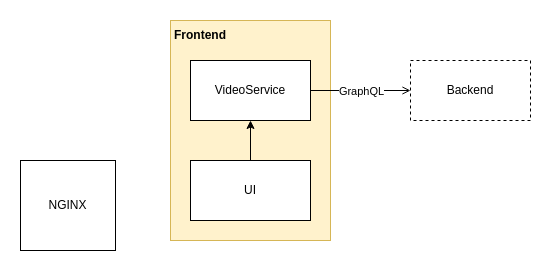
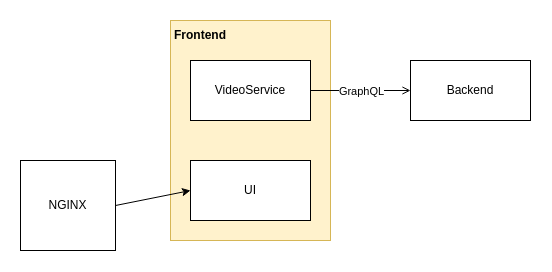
  <mxCell id="0" />
  <mxCell id="1" parent="0" />
  <mxCell id="2" value="" style="rounded=0;whiteSpace=wrap;html=1;fillColor=#fff2cc;strokeColor=#d6b656;" parent="1" vertex="1"><mxGeometry x="170" y="20" width="160" height="220" as="geometry" /></mxCell>
- <mxCell id="3" value="Backend&lt;br&gt;" style="rounded=0;whiteSpace=wrap;html=1;dashed=1;" parent="1" vertex="1"><mxGeometry x="410" y="60" width="120" height="60" as="geometry" /></mxCell>
+ <mxCell id="3" value="Backend&lt;br&gt;" style="rounded=0;whiteSpace=wrap;html=1;" parent="1" vertex="1"><mxGeometry x="410" y="60" width="120" height="60" as="geometry" /></mxCell>
  <mxCell id="4" value="VideoService" style="rounded=0;whiteSpace=wrap;html=1;" parent="1" vertex="1"><mxGeometry x="190" y="60" width="120" height="60" as="geometry" /></mxCell>
  <mxCell id="5" value="&lt;b&gt;Frontend&lt;/b&gt;" style="text;html=1;strokeColor=none;fillColor=none;align=center;verticalAlign=middle;whiteSpace=wrap;rounded=0;" parent="1" vertex="1"><mxGeometry x="170" y="20" width="60" height="30" as="geometry" /></mxCell>
  <mxCell id="6" value="UI" style="rounded=0;whiteSpace=wrap;html=1;" parent="1" vertex="1"><mxGeometry x="190" y="160" width="120" height="60" as="geometry" /></mxCell>
  <mxCell id="7" value="" style="endArrow=open;html=1;rounded=0;exitX=1;exitY=0.5;exitDx=0;exitDy=0;entryX=0;entryY=0.5;entryDx=0;entryDy=0;" parent="1" source="4" target="3" edge="1"><mxGeometry width="50" height="50" relative="1" as="geometry"><mxPoint x="570" y="-20" as="sourcePoint" /><mxPoint x="650" y="-120" as="targetPoint" /></mxGeometry></mxCell>
  <mxCell id="8" value="GraphQL" style="edgeLabel;html=1;align=center;verticalAlign=middle;resizable=0;points=[];" parent="7" vertex="1" connectable="0"><mxGeometry x="0.444" relative="1" as="geometry"><mxPoint x="-22" as="offset" /></mxGeometry></mxCell>
  <mxCell id="9" value="NGINX" style="rounded=0;whiteSpace=wrap;html=1;" parent="1" vertex="1"><mxGeometry x="20" y="160" width="95" height="90" as="geometry" /></mxCell>
- <mxCell id="11" value="" style="endArrow=classic;html=1;rounded=0;exitX=0.5;exitY=0;exitDx=0;exitDy=0;entryX=0.5;entryY=1;entryDx=0;entryDy=0;" edge="1" parent="1" source="6" target="4"><mxGeometry width="50" height="50" relative="1" as="geometry"><mxPoint x="440" y="279.048" as="sourcePoint" /><mxPoint x="530" y="270" as="targetPoint" /></mxGeometry></mxCell>
+ <mxCell id="10" value="" style="endArrow=classic;html=1;rounded=0;exitX=1;exitY=0.5;exitDx=0;exitDy=0;entryX=0;entryY=0.5;entryDx=0;entryDy=0;" parent="1" source="9" target="6" edge="1"><mxGeometry width="50" height="50" relative="1" as="geometry"><mxPoint x="80" y="130" as="sourcePoint" /><mxPoint x="130" y="80" as="targetPoint" /></mxGeometry></mxCell>
